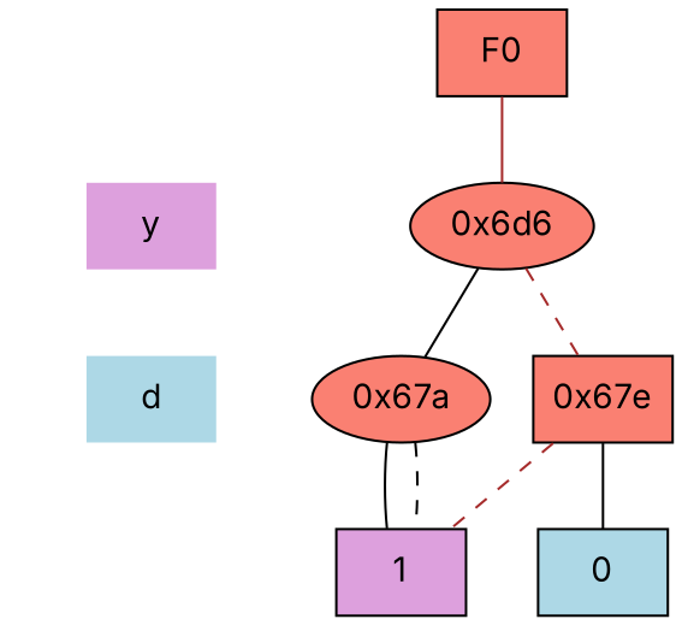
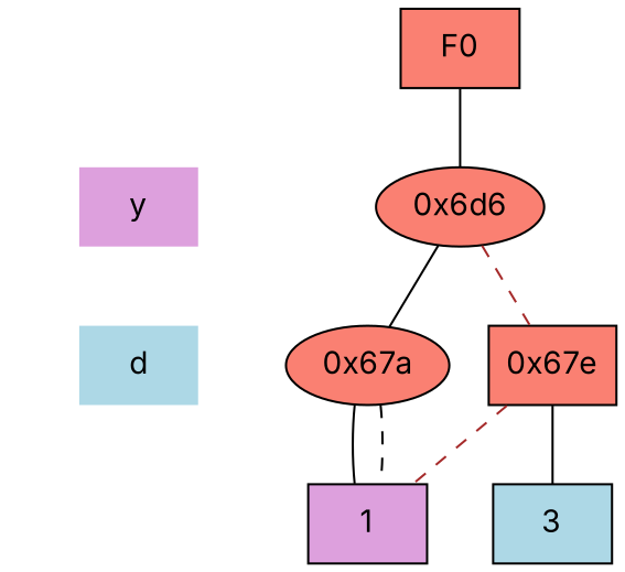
  digraph {
    fontname=Inter
    node [fontname=Inter shape=box style=filled fillcolor=salmon]
    edge [dir=none fontname=Inter style=dashed color=black]
    "CONST NODES" [shape=plaintext style=invis fillcolor=""]
    " y " [fillcolor=plum shape=plaintext]
    " d " [fillcolor=lightblue shape=plaintext]
    F0
    "0x6d6" [shape=""]
    "0x67a" [shape=""]
    "0x67e"
-   n8 [fillcolor=lightblue label=0]
+   n8 [fillcolor=lightblue label=3]
    n9 [fillcolor=plum label=1]
    subgraph sub_1 {
      "CONST NODES"
      " y "
      " d "
    }
    subgraph sub_2 {
      rank=same
      F0
    }
    subgraph sub_3 {
      rank=same
      " y "
      "0x6d6"
    }
    subgraph sub_4 {
      rank=same
      " d "
      "0x67a"
      "0x67e"
    }
    subgraph sub_5 {
      rank=same
      "CONST NODES"
      subgraph sub_6 {
        rank=same
        n8
        n9
      }
    }
    " y " -> " d " [style=invis color=""]
    " d " -> "CONST NODES" [style=invis color=""]
-   F0 -> "0x6d6" [color=brown style=solid]
+   F0 -> "0x6d6" [style=solid]
    "0x6d6" -> "0x67a" [style=""]
    "0x6d6" -> "0x67e" [color=brown]
    "0x67a" -> n9 [style=""]
    "0x67a" -> n9
    "0x67e" -> n8 [style=solid]
    "0x67e" -> n9 [color=brown]
  }
